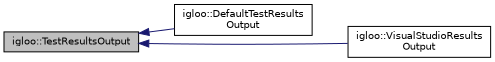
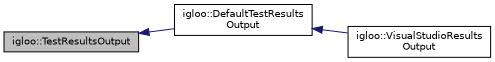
  digraph {
    rankdir=LR
    node [color=black fillcolor=white fontname=Helvetica fontsize=10 shape=record style=filled]
    edge [color=midnightblue dir=back fontname=Helvetica fontsize=10 labelfontname=Helvetica labelfontsize=10 style=solid]
    n1 [fillcolor=grey75 fontcolor=black height=0.2 label="igloo::TestResultsOutput" width=0.4]
    n2 [height=0.2 label="igloo::DefaultTestResults\lOutput" width=0.4]
    n3 [height=0.2 label="igloo::VisualStudioResults\lOutput" width=0.4]
    n1 -> n2
-   n1 -> n3
+   n2 -> n3
  }
